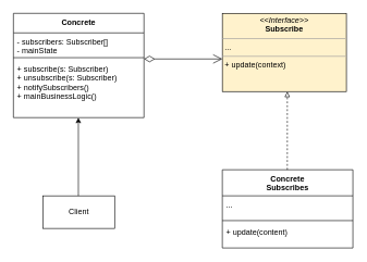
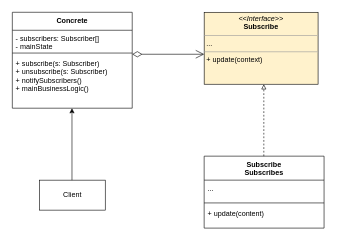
  <mxCell id="0" />
  <mxCell id="1" parent="0" />
  <mxCell id="2" value="Concrete" style="swimlane;fontStyle=1;align=center;verticalAlign=top;childLayout=stackLayout;horizontal=1;startSize=30;horizontalStack=0;resizeParent=1;resizeParentMax=0;resizeLast=0;collapsible=1;marginBottom=0;" vertex="1" parent="1"><mxGeometry x="20" y="20" width="200" height="160" as="geometry" /></mxCell>
  <mxCell id="3" value="- subscribers: Subscriber[]&#10;- mainState" style="text;strokeColor=none;fillColor=none;align=left;verticalAlign=top;spacingLeft=4;spacingRight=4;overflow=hidden;rotatable=0;points=[[0,0.5],[1,0.5]];portConstraint=eastwest;" vertex="1" parent="2"><mxGeometry y="30" width="200" height="34" as="geometry" /></mxCell>
  <mxCell id="4" value="" style="line;strokeWidth=1;fillColor=none;align=left;verticalAlign=middle;spacingTop=-1;spacingLeft=3;spacingRight=3;rotatable=0;labelPosition=right;points=[];portConstraint=eastwest;" vertex="1" parent="2"><mxGeometry y="64" width="200" height="8" as="geometry" /></mxCell>
  <mxCell id="5" value="+ subscribe(s: Subscriber)&#10;+ unsubscribe(s: Subscriber)&#10;+ notifySubscribers()&#10;+ mainBusinessLogic()" style="text;strokeColor=none;fillColor=none;align=left;verticalAlign=top;spacingLeft=4;spacingRight=4;overflow=hidden;rotatable=0;points=[[0,0.5],[1,0.5]];portConstraint=eastwest;" vertex="1" parent="2"><mxGeometry y="72" width="200" height="88" as="geometry" /></mxCell>
  <mxCell id="6" value="&lt;p style=&quot;margin: 0px ; margin-top: 4px ; text-align: center&quot;&gt;&lt;i&gt;&amp;lt;&amp;lt;Interface&amp;gt;&amp;gt;&lt;/i&gt;&lt;br&gt;&lt;b&gt;Subscribe&lt;/b&gt;&lt;/p&gt;&lt;hr size=&quot;1&quot;&gt;&lt;p style=&quot;margin: 0px ; margin-left: 4px&quot;&gt;...&lt;/p&gt;&lt;hr size=&quot;1&quot;&gt;&lt;p style=&quot;margin: 0px ; margin-left: 4px&quot;&gt;+ update(context)&lt;br&gt;&lt;/p&gt;" style="verticalAlign=top;align=left;overflow=fill;fontSize=12;fontFamily=Helvetica;html=1;fillColor=#fff2cc;" vertex="1" parent="1"><mxGeometry x="340" y="20" width="190" height="120" as="geometry" /></mxCell>
- <mxCell id="7" value="Concrete&#10;Subscribes" style="swimlane;fontStyle=1;align=center;verticalAlign=top;childLayout=stackLayout;horizontal=1;startSize=40;horizontalStack=0;resizeParent=1;resizeParentMax=0;resizeLast=0;collapsible=1;marginBottom=0;" vertex="1" parent="1"><mxGeometry x="340" y="260" width="200" height="120" as="geometry" /></mxCell>
+ <mxCell id="7" value="Subscribe&#10;Subscribes" style="swimlane;fontStyle=1;align=center;verticalAlign=top;childLayout=stackLayout;horizontal=1;startSize=40;horizontalStack=0;resizeParent=1;resizeParentMax=0;resizeLast=0;collapsible=1;marginBottom=0;" vertex="1" parent="1"><mxGeometry x="340" y="260" width="200" height="120" as="geometry" /></mxCell>
  <mxCell id="8" value="..." style="text;strokeColor=none;fillColor=none;align=left;verticalAlign=top;spacingLeft=4;spacingRight=4;overflow=hidden;rotatable=0;points=[[0,0.5],[1,0.5]];portConstraint=eastwest;" vertex="1" parent="7"><mxGeometry y="40" width="200" height="34" as="geometry" /></mxCell>
  <mxCell id="9" value="" style="line;strokeWidth=1;fillColor=none;align=left;verticalAlign=middle;spacingTop=-1;spacingLeft=3;spacingRight=3;rotatable=0;labelPosition=right;points=[];portConstraint=eastwest;" vertex="1" parent="7"><mxGeometry y="74" width="200" height="8" as="geometry" /></mxCell>
  <mxCell id="10" value="+ update(content)" style="text;strokeColor=none;fillColor=none;align=left;verticalAlign=top;spacingLeft=4;spacingRight=4;overflow=hidden;rotatable=0;points=[[0,0.5],[1,0.5]];portConstraint=eastwest;" vertex="1" parent="7"><mxGeometry y="82" width="200" height="38" as="geometry" /></mxCell>
  <mxCell id="11" value="Client" style="html=1;" vertex="1" parent="1"><mxGeometry x="65" y="300" width="110" height="50" as="geometry" /></mxCell>
  <mxCell id="12" value="" style="endArrow=block;html=1;dashed=1;endFill=0;" edge="1" parent="1"><mxGeometry width="50" height="50" relative="1" as="geometry"><mxPoint x="439.5" y="260" as="sourcePoint" /><mxPoint x="439.5" y="140" as="targetPoint" /></mxGeometry></mxCell>
  <mxCell id="13" value="" style="endArrow=classic;html=1;" edge="1" parent="1"><mxGeometry width="50" height="50" relative="1" as="geometry"><mxPoint x="119.5" y="300" as="sourcePoint" /><mxPoint x="119.5" y="180" as="targetPoint" /></mxGeometry></mxCell>
  <mxCell id="14" value="" style="endArrow=open;html=1;endSize=12;startArrow=diamondThin;startSize=14;startFill=0;edgeStyle=orthogonalEdgeStyle;align=left;verticalAlign=bottom;" edge="1" parent="1"><mxGeometry x="-0.875" y="10" relative="1" as="geometry"><mxPoint x="220" y="90" as="sourcePoint" /><mxPoint x="340" y="90" as="targetPoint" /><mxPoint as="offset" /></mxGeometry></mxCell>
